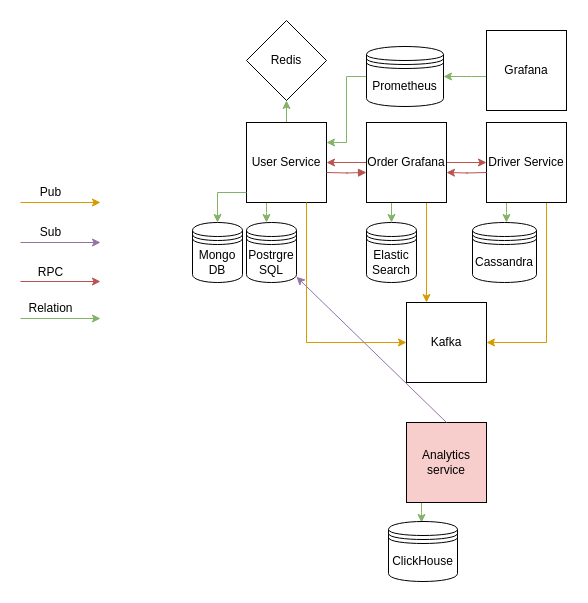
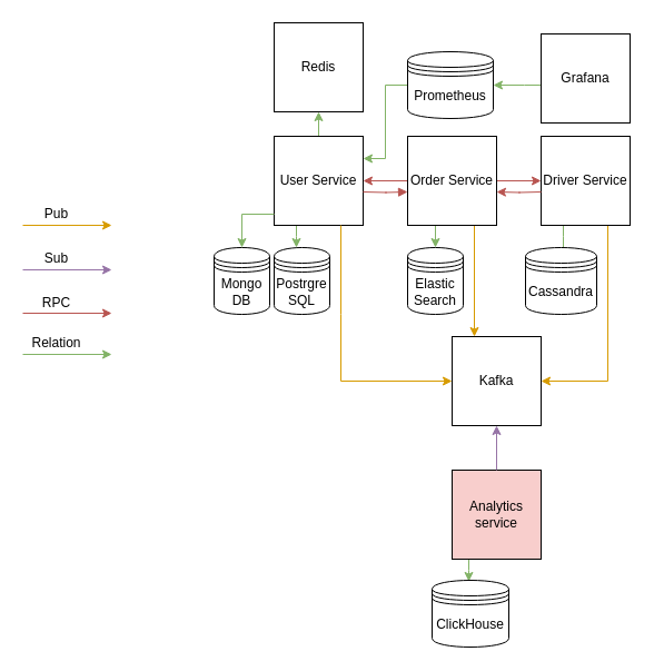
  <mxCell id="0" />
  <mxCell id="1" parent="0" />
  <mxCell id="2" value="" style="edgeStyle=orthogonalEdgeStyle;rounded=0;orthogonalLoop=1;jettySize=auto;html=1;fillColor=#d5e8d4;strokeColor=#82b366;" parent="1" source="4" target="25" edge="1"><mxGeometry relative="1" as="geometry"><Array as="points"><mxPoint x="266" y="212" /><mxPoint x="266" y="212" /></Array></mxGeometry></mxCell>
  <mxCell id="3" value="" style="edgeStyle=orthogonalEdgeStyle;rounded=0;orthogonalLoop=1;jettySize=auto;html=1;fillColor=#d5e8d4;strokeColor=#82b366;" edge="1" parent="1" source="4" target="32"><mxGeometry relative="1" as="geometry" /></mxCell>
  <mxCell id="4" value="User Service" style="whiteSpace=wrap;html=1;aspect=fixed;" parent="1" vertex="1"><mxGeometry x="246" y="122" width="80" height="80" as="geometry" /></mxCell>
- <mxCell id="5" value="" style="edgeStyle=orthogonalEdgeStyle;rounded=0;orthogonalLoop=1;jettySize=auto;html=1;exitX=0.25;exitY=1;exitDx=0;exitDy=0;fillColor=#d5e8d4;strokeColor=#82b366;" parent="1" source="7" target="27" edge="1"><mxGeometry relative="1" as="geometry"><Array as="points"><mxPoint x="506" y="212" /><mxPoint x="506" y="212" /></Array></mxGeometry></mxCell>
+ <mxCell id="5" value="" style="edgeStyle=orthogonalEdgeStyle;rounded=0;orthogonalLoop=1;jettySize=auto;html=1;exitX=0.25;exitY=1;exitDx=0;exitDy=0;fillColor=#d5e8d4;strokeColor=#82b366;endArrow=none;" parent="1" source="7" target="27" edge="1"><mxGeometry relative="1" as="geometry"><Array as="points"><mxPoint x="506" y="212" /><mxPoint x="506" y="212" /></Array></mxGeometry></mxCell>
  <mxCell id="6" style="edgeStyle=orthogonalEdgeStyle;rounded=0;orthogonalLoop=1;jettySize=auto;html=1;exitX=0.75;exitY=1;exitDx=0;exitDy=0;entryX=1;entryY=0.5;entryDx=0;entryDy=0;fillColor=#ffe6cc;strokeColor=#d79b00;" parent="1" source="7" target="22" edge="1"><mxGeometry relative="1" as="geometry" /></mxCell>
  <mxCell id="7" value="Driver Service" style="whiteSpace=wrap;html=1;aspect=fixed;" parent="1" vertex="1"><mxGeometry x="486" y="122" width="80" height="80" as="geometry" /></mxCell>
  <mxCell id="8" style="edgeStyle=orthogonalEdgeStyle;rounded=0;orthogonalLoop=1;jettySize=auto;html=1;exitX=0;exitY=1;exitDx=0;exitDy=0;entryX=0.5;entryY=0;entryDx=0;entryDy=0;fillColor=#d5e8d4;strokeColor=#82b366;" parent="1" source="12" target="26" edge="1"><mxGeometry relative="1" as="geometry" /></mxCell>
  <mxCell id="9" style="edgeStyle=orthogonalEdgeStyle;rounded=0;orthogonalLoop=1;jettySize=auto;html=1;exitX=0.75;exitY=1;exitDx=0;exitDy=0;entryX=0.25;entryY=0;entryDx=0;entryDy=0;fillColor=#ffe6cc;strokeColor=#d79b00;" parent="1" source="12" target="22" edge="1"><mxGeometry relative="1" as="geometry" /></mxCell>
  <mxCell id="10" value="" style="edgeStyle=orthogonalEdgeStyle;rounded=0;orthogonalLoop=1;jettySize=auto;html=1;fillColor=#f8cecc;strokeColor=#b85450;" parent="1" source="12" target="4" edge="1"><mxGeometry relative="1" as="geometry" /></mxCell>
  <mxCell id="11" value="" style="edgeStyle=orthogonalEdgeStyle;rounded=0;orthogonalLoop=1;jettySize=auto;html=1;fillColor=#f8cecc;strokeColor=#b85450;" parent="1" source="12" target="7" edge="1"><mxGeometry relative="1" as="geometry" /></mxCell>
- <mxCell id="12" value="Order&amp;nbsp;Grafana" style="whiteSpace=wrap;html=1;aspect=fixed;" parent="1" vertex="1"><mxGeometry x="366" y="122" width="80" height="80" as="geometry" /></mxCell>
+ <mxCell id="12" value="Order&amp;nbsp;Service" style="whiteSpace=wrap;html=1;aspect=fixed;" parent="1" vertex="1"><mxGeometry x="366" y="122" width="80" height="80" as="geometry" /></mxCell>
  <mxCell id="13" value="" style="edgeStyle=orthogonalEdgeStyle;rounded=0;orthogonalLoop=1;jettySize=auto;html=1;fillColor=#d5e8d4;strokeColor=#82b366;" parent="1" source="14" edge="1"><mxGeometry relative="1" as="geometry"><Array as="points"><mxPoint x="421" y="512" /><mxPoint x="421" y="512" /></Array><mxPoint x="421" y="522" as="targetPoint" /></mxGeometry></mxCell>
  <mxCell id="14" value="Analytics service" style="whiteSpace=wrap;html=1;aspect=fixed;fillColor=#f8cecc;" parent="1" vertex="1"><mxGeometry x="406" y="422" width="80" height="80" as="geometry" /></mxCell>
  <mxCell id="15" value="Relation" style="text;html=1;align=center;verticalAlign=middle;resizable=0;points=[];autosize=1;strokeColor=none;fillColor=none;" parent="1" vertex="1"><mxGeometry x="20" y="298" width="60" height="20" as="geometry" /></mxCell>
  <mxCell id="16" value="" style="endArrow=classic;html=1;rounded=0;fillColor=#f8cecc;strokeColor=#b85450;" parent="1" edge="1"><mxGeometry width="50" height="50" relative="1" as="geometry"><mxPoint x="20" y="281" as="sourcePoint" /><mxPoint x="100" y="281" as="targetPoint" /></mxGeometry></mxCell>
  <mxCell id="17" value="RPC" style="text;html=1;align=center;verticalAlign=middle;resizable=0;points=[];autosize=1;strokeColor=none;fillColor=none;" parent="1" vertex="1"><mxGeometry x="30" y="262" width="40" height="20" as="geometry" /></mxCell>
  <mxCell id="18" value="" style="endArrow=classic;html=1;rounded=0;fillColor=#ffe6cc;strokeColor=#d79b00;" parent="1" edge="1"><mxGeometry width="50" height="50" relative="1" as="geometry"><mxPoint x="20" y="202" as="sourcePoint" /><mxPoint x="100" y="202" as="targetPoint" /></mxGeometry></mxCell>
  <mxCell id="19" value="Pub" style="text;html=1;align=center;verticalAlign=middle;resizable=0;points=[];autosize=1;strokeColor=none;fillColor=none;" parent="1" vertex="1"><mxGeometry x="30" y="182" width="40" height="20" as="geometry" /></mxCell>
  <mxCell id="20" value="" style="endArrow=classic;html=1;rounded=0;fillColor=#e1d5e7;strokeColor=#9673a6;" parent="1" edge="1"><mxGeometry width="50" height="50" relative="1" as="geometry"><mxPoint x="20" y="242" as="sourcePoint" /><mxPoint x="100" y="242" as="targetPoint" /></mxGeometry></mxCell>
  <mxCell id="21" value="Sub" style="text;html=1;align=center;verticalAlign=middle;resizable=0;points=[];autosize=1;strokeColor=none;fillColor=none;" parent="1" vertex="1"><mxGeometry x="30" y="222" width="40" height="20" as="geometry" /></mxCell>
  <mxCell id="22" value="Kafka" style="whiteSpace=wrap;html=1;aspect=fixed;" parent="1" vertex="1"><mxGeometry x="406" y="302" width="80" height="80" as="geometry" /></mxCell>
  <mxCell id="23" value="" style="endArrow=classic;html=1;rounded=0;fillColor=#ffe6cc;strokeColor=#d79b00;entryX=0;entryY=0.5;entryDx=0;entryDy=0;exitX=0.75;exitY=1;exitDx=0;exitDy=0;" parent="1" source="4" target="22" edge="1"><mxGeometry width="50" height="50" relative="1" as="geometry"><mxPoint x="196" y="271.5" as="sourcePoint" /><mxPoint x="276" y="271.5" as="targetPoint" /><Array as="points"><mxPoint x="306" y="282" /><mxPoint x="306" y="342" /></Array></mxGeometry></mxCell>
- <mxCell id="24" value="" style="endArrow=classic;html=1;rounded=0;fillColor=#e1d5e7;strokeColor=#9673a6;exitX=0.5;exitY=0;exitDx=0;exitDy=0;" parent="1" source="14" target="25" edge="1"><mxGeometry width="50" height="50" relative="1" as="geometry"><mxPoint x="376" y="352" as="sourcePoint" /><mxPoint x="456" y="352" as="targetPoint" /></mxGeometry></mxCell>
+ <mxCell id="24" value="" style="endArrow=classic;html=1;rounded=0;fillColor=#e1d5e7;strokeColor=#9673a6;exitX=0.5;exitY=0;exitDx=0;exitDy=0;entryX=0.5;entryY=1;entryDx=0;entryDy=0;" parent="1" source="14" target="22" edge="1"><mxGeometry width="50" height="50" relative="1" as="geometry"><mxPoint x="376" y="352" as="sourcePoint" /><mxPoint x="456" y="352" as="targetPoint" /></mxGeometry></mxCell>
  <mxCell id="25" value="Postrgre&lt;br&gt;SQL" style="shape=datastore;whiteSpace=wrap;html=1;" parent="1" vertex="1"><mxGeometry x="246" y="222" width="50" height="60" as="geometry" /></mxCell>
  <mxCell id="26" value="Elastic&lt;br&gt;Search" style="shape=datastore;whiteSpace=wrap;html=1;" parent="1" vertex="1"><mxGeometry x="366" y="222" width="50" height="60" as="geometry" /></mxCell>
  <mxCell id="27" value="Cassandra&lt;br&gt;" style="shape=datastore;whiteSpace=wrap;html=1;" parent="1" vertex="1"><mxGeometry x="472" y="222" width="64" height="60" as="geometry" /></mxCell>
  <mxCell id="28" value="" style="endArrow=classic;html=1;rounded=0;fillColor=#d5e8d4;strokeColor=#82b366;" edge="1" parent="1"><mxGeometry width="50" height="50" relative="1" as="geometry"><mxPoint x="20" y="318" as="sourcePoint" /><mxPoint x="100" y="318" as="targetPoint" /></mxGeometry></mxCell>
  <mxCell id="29" value="Mongo&lt;br&gt;DB" style="shape=datastore;whiteSpace=wrap;html=1;" vertex="1" parent="1"><mxGeometry x="192" y="222" width="50" height="60" as="geometry" /></mxCell>
  <mxCell id="30" value="" style="edgeStyle=orthogonalEdgeStyle;rounded=0;orthogonalLoop=1;jettySize=auto;html=1;fillColor=#d5e8d4;strokeColor=#82b366;entryX=0.5;entryY=0;entryDx=0;entryDy=0;" edge="1" parent="1" target="29"><mxGeometry relative="1" as="geometry"><Array as="points"><mxPoint x="246" y="192" /><mxPoint x="217" y="192" /></Array><mxPoint x="246" y="192" as="sourcePoint" /><mxPoint x="276" y="232" as="targetPoint" /></mxGeometry></mxCell>
  <mxCell id="31" value="ClickHouse" style="shape=datastore;whiteSpace=wrap;html=1;" vertex="1" parent="1"><mxGeometry x="388" y="521" width="69" height="60" as="geometry" /></mxCell>
- <mxCell id="32" value="Redis" style="rhombus;whiteSpace=wrap;html=1;aspect=fixed;" vertex="1" parent="1"><mxGeometry x="246" y="20" width="80" height="80" as="geometry" /></mxCell>
+ <mxCell id="32" value="Redis" style="whiteSpace=wrap;html=1;aspect=fixed;" vertex="1" parent="1"><mxGeometry x="246" y="20" width="80" height="80" as="geometry" /></mxCell>
  <mxCell id="33" style="edgeStyle=orthogonalEdgeStyle;rounded=0;orthogonalLoop=1;jettySize=auto;html=1;entryX=1;entryY=0.25;entryDx=0;entryDy=0;fillColor=#d5e8d4;strokeColor=#82b366;" edge="1" parent="1" source="34" target="4"><mxGeometry relative="1" as="geometry" /></mxCell>
  <mxCell id="34" value="Prometheus" style="shape=datastore;whiteSpace=wrap;html=1;" vertex="1" parent="1"><mxGeometry x="366" y="46" width="77" height="60" as="geometry" /></mxCell>
  <mxCell id="35" value="" style="edgeStyle=orthogonalEdgeStyle;rounded=0;orthogonalLoop=1;jettySize=auto;html=1;fillColor=#d5e8d4;strokeColor=#82b366;" edge="1" parent="1" source="36" target="34"><mxGeometry relative="1" as="geometry"><Array as="points"><mxPoint x="471" y="76" /><mxPoint x="471" y="76" /></Array></mxGeometry></mxCell>
  <mxCell id="36" value="Grafana" style="whiteSpace=wrap;html=1;aspect=fixed;" vertex="1" parent="1"><mxGeometry x="486" y="30" width="80" height="80" as="geometry" /></mxCell>
  <mxCell id="37" value="" style="edgeStyle=orthogonalEdgeStyle;rounded=0;orthogonalLoop=1;jettySize=auto;html=1;fillColor=#f8cecc;strokeColor=#b85450;endArrow=none;endFill=0;startArrow=block;startFill=1;" edge="1" parent="1"><mxGeometry relative="1" as="geometry"><mxPoint x="366" y="172" as="sourcePoint" /><mxPoint x="326" y="172" as="targetPoint" /></mxGeometry></mxCell>
  <mxCell id="38" value="" style="edgeStyle=orthogonalEdgeStyle;rounded=0;orthogonalLoop=1;jettySize=auto;html=1;fillColor=#f8cecc;strokeColor=#b85450;" edge="1" parent="1"><mxGeometry relative="1" as="geometry"><mxPoint x="486" y="172" as="sourcePoint" /><mxPoint x="446" y="172" as="targetPoint" /></mxGeometry></mxCell>
